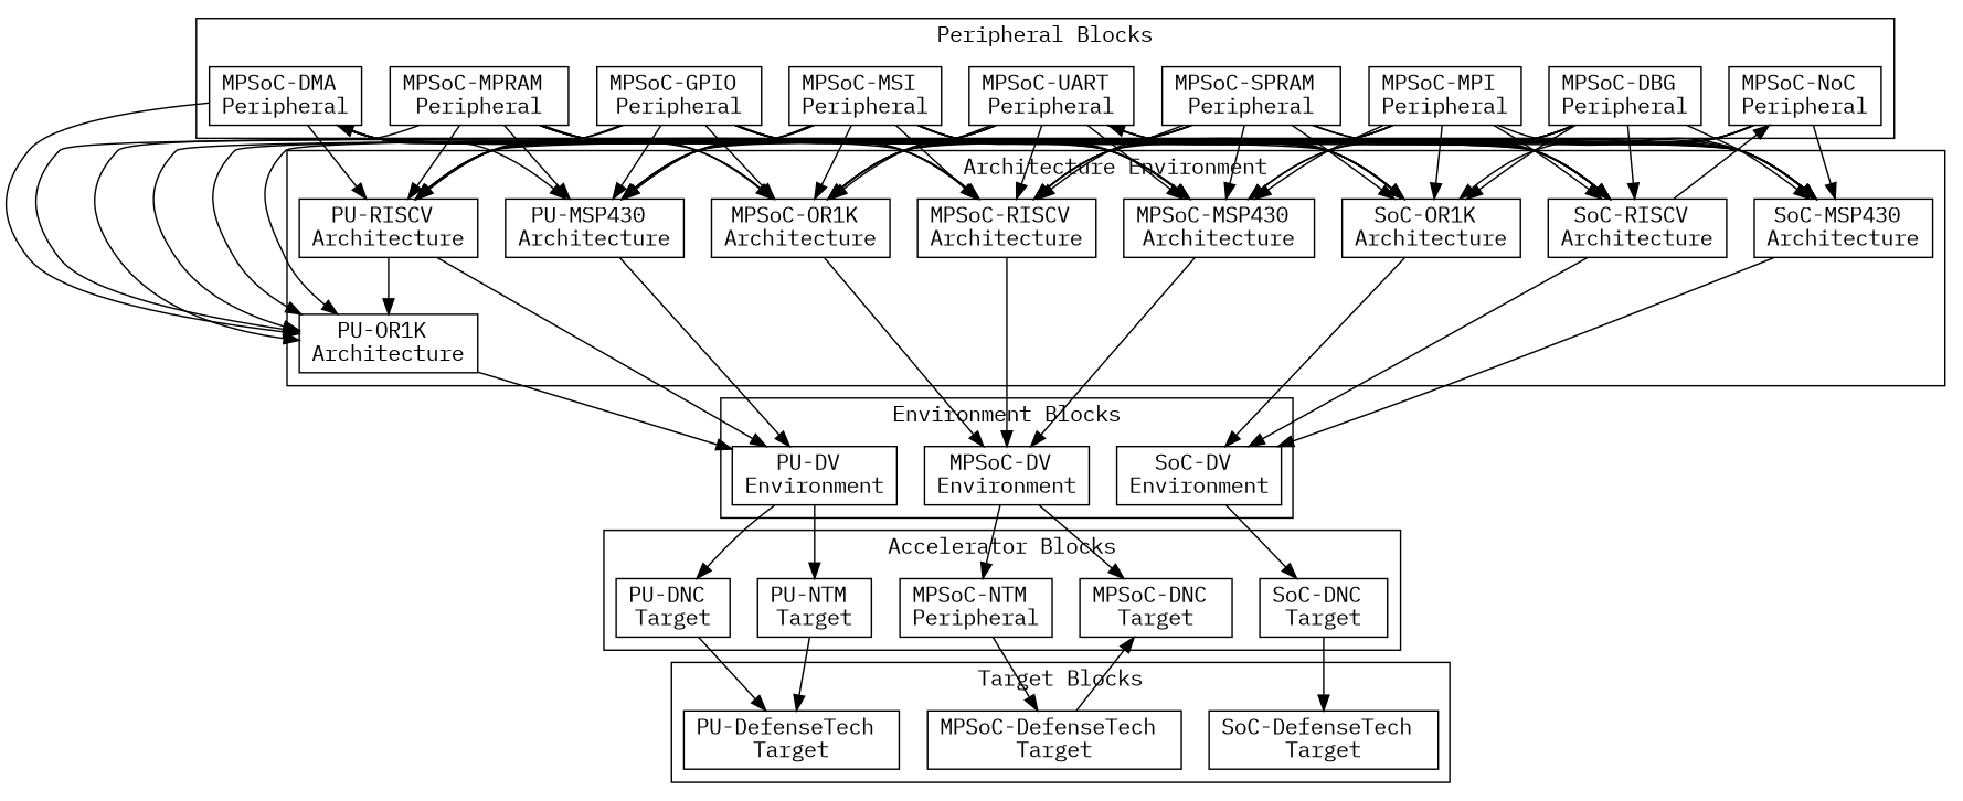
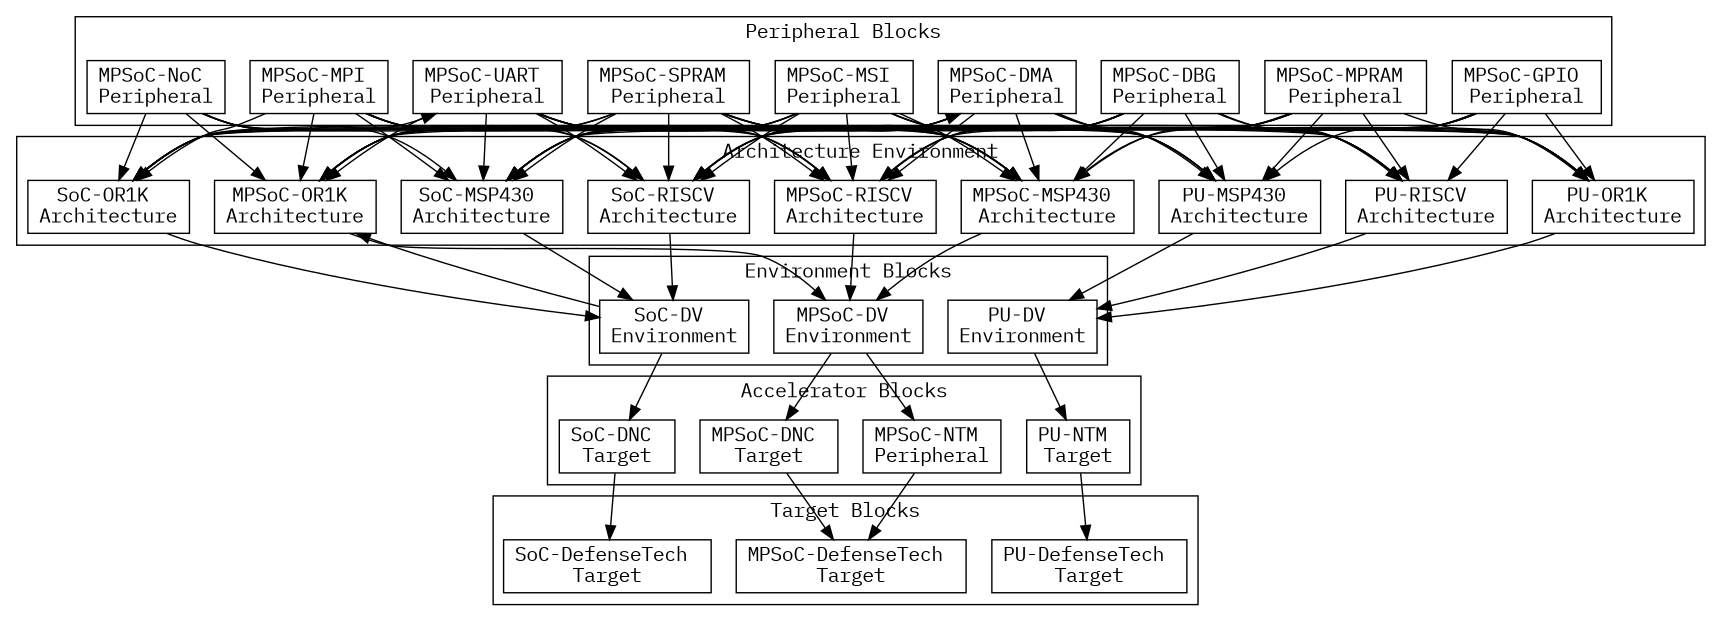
  digraph {
    fontname="IBM Plex Mono"
    rankdir=TB
    node [fontname="IBM Plex Mono" shape=record]
    edge [fontname="IBM Plex Mono"]
    n1 [label="MPSoC-DBG \nPeripheral"]
    n2 [label="MPSoC-DMA \nPeripheral"]
    n3 [label="MPSoC-GPIO \nPeripheral"]
    n4 [label="MPSoC-MPI \nPeripheral"]
    n5 [label="MPSoC-MPRAM \nPeripheral"]
    n6 [label="MPSoC-MSI \nPeripheral"]
    n7 [label="MPSoC-NoC \nPeripheral"]
    n8 [label="MPSoC-SPRAM \nPeripheral"]
    n9 [label="MPSoC-UART \nPeripheral"]
    n10 [label="MPSoC-MSP430 \nArchitecture"]
    n11 [label="MPSoC-OR1K \nArchitecture"]
    n12 [label="MPSoC-RISCV \nArchitecture"]
    n13 [label="SoC-MSP430 \nArchitecture"]
    n14 [label="SoC-OR1K \nArchitecture"]
    n15 [label="SoC-RISCV \nArchitecture"]
    n16 [label="PU-MSP430 \nArchitecture"]
    n17 [label="PU-OR1K \nArchitecture"]
    n18 [label="PU-RISCV \nArchitecture"]
    n19 [label="MPSoC-DV \nEnvironment"]
    n20 [label="SoC-DV \nEnvironment"]
    n21 [label="PU-DV \nEnvironment"]
    n22 [label="MPSoC-NTM \nPeripheral"]
    n23 [label="PU-NTM \nTarget"]
    n24 [label="MPSoC-DNC \nTarget"]
    n25 [label="SoC-DNC \nTarget"]
-   n26 [label="PU-DNC \nTarget"]
    n27 [label="MPSoC-DefenseTech \nTarget"]
    n28 [label="SoC-DefenseTech \nTarget"]
    n29 [label="PU-DefenseTech \nTarget"]
    subgraph cluster_1 {
      label="Peripheral Blocks"
      n1
      n2
      n3
      n4
      n5
      n6
      n7
      n8
      n9
    }
    subgraph cluster_2 {
      label="Architecture Environment"
      n10
      n11
      n12
      n13
      n14
      n15
      n16
      n17
      n18
    }
    subgraph cluster_3 {
      label="Environment Blocks"
      n19
      n20
      n21
    }
    subgraph cluster_4 {
      label="Accelerator Blocks"
      n22
      n23
      n24
      n25
-     n26
    }
    subgraph cluster_5 {
      label="Target Blocks"
      n27
      n28
      n29
    }
    n1 -> n10
    n1 -> n11
    n1 -> n12
    n1 -> n13
    n1 -> n14
    n1 -> n15
    n1 -> n16
-   n18 -> n17
+   n1 -> n17
    n1 -> n18
    n2 -> n10
    n2 -> n11
    n2 -> n12
    n2 -> n14
    n2 -> n15
    n2 -> n16
    n2 -> n17
    n2 -> n18
    n3 -> n10
    n3 -> n11
    n3 -> n12
    n3 -> n13
-   n3 -> n14
    n3 -> n15
    n3 -> n16
    n3 -> n17
    n3 -> n18
    n4 -> n10
    n4 -> n11
    n4 -> n12
    n4 -> n13
    n4 -> n14
    n4 -> n15
    n4 -> n16
    n4 -> n18
    n5 -> n10
-   n5 -> n11
+   n20 -> n11
    n5 -> n12
    n5 -> n13
    n5 -> n14
    n5 -> n15
    n5 -> n16
    n5 -> n17
    n5 -> n18
    n6 -> n10
    n6 -> n11
    n6 -> n12
    n6 -> n13
    n6 -> n14
    n6 -> n15
    n6 -> n16
    n6 -> n17
    n6 -> n18
    n7 -> n10
    n7 -> n11
    n7 -> n12
    n7 -> n13
    n7 -> n14
-   n15 -> n7
+   n7 -> n15
    n8 -> n10
    n8 -> n11
    n8 -> n12
    n8 -> n13
    n8 -> n14
    n8 -> n15
    n8 -> n16
    n8 -> n17
    n8 -> n18
    n9 -> n10
    n9 -> n11
    n9 -> n12
    n9 -> n13
    n9 -> n15
    n9 -> n16
    n9 -> n17
    n9 -> n18
    n10 -> n19
    n11 -> n19
    n12 -> n19
    n13 -> n2
    n13 -> n20
    n14 -> n9
    n14 -> n20
    n15 -> n20
    n16 -> n21
    n17 -> n21
    n18 -> n21
    n19 -> n22
    n19 -> n24
    n20 -> n25
    n21 -> n23
-   n21 -> n26
    n22 -> n27
    n23 -> n29
-   n27 -> n24
+   n24 -> n27
    n25 -> n28
-   n26 -> n29
  }
